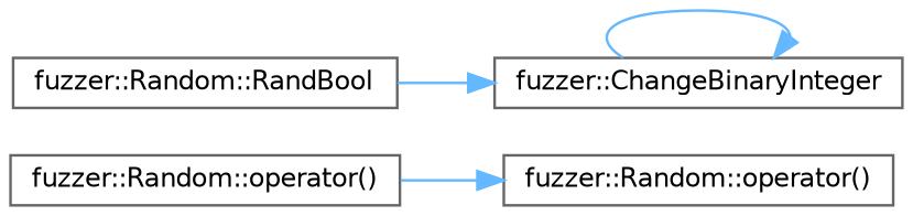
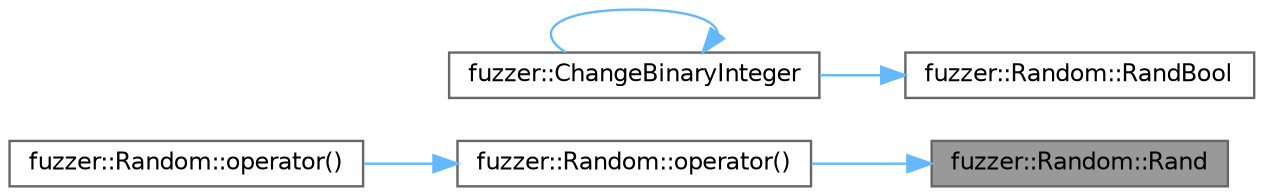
  digraph {
    fontname="DejaVu Sans"
    rankdir=RL
    node [color=grey40 fillcolor=white fontname="DejaVu Sans" fontsize=10 shape=box style=filled]
    edge [color=steelblue1 dir=back fontname="DejaVu Sans" fontsize=10 labelfontname=Helvetica labelfontsize=10 style=solid]
+   n1 [color=gray40 fillcolor=grey60 fontcolor=black height=0.2 label="fuzzer::Random::Rand" width=0.4]
    n2 [height=0.2 label="fuzzer::Random::operator()" width=0.4]
    n3 [height=0.2 label="fuzzer::Random::operator()" width=0.4]
    n4 [height=0.2 label="fuzzer::Random::RandBool" width=0.4]
    n5 [height=0.2 label="fuzzer::ChangeBinaryInteger" width=0.4]
+   n1 -> n2
    n2 -> n3
-   n5 -> n4
+   n4 -> n5
    n5 -> n5
  }
